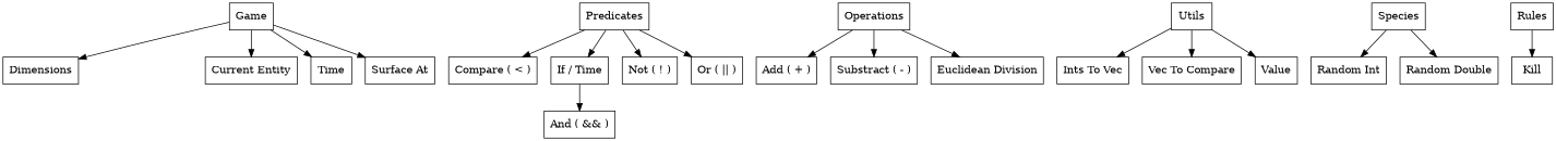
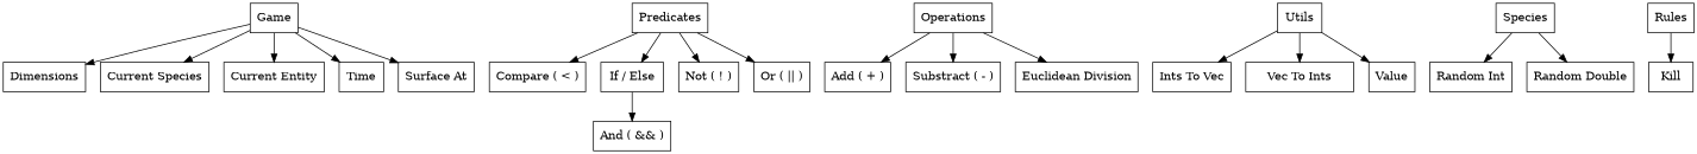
  digraph {
    rankdir=TB
    node [shape=rectangle]
    n1 [label=Game]
    n2 [label=Dimensions]
+   n3 [label="Current Species"]
    n4 [label="Current Entity"]
    n5 [label=Time]
    n6 [label="Surface At"]
    n7 [label=Predicates]
    n8 [label="Compare ( < )"]
-   n9 [label="If / Time"]
+   n9 [label="If / Else"]
    n10 [label="Not ( ! )"]
    n11 [label="Or ( || )"]
    n12 [label="And ( && )"]
    n13 [label=Operations]
    n14 [label="Add ( + )"]
    n15 [label="Substract ( - )"]
    n16 [label="Euclidean Division"]
    n17 [label=Utils]
    n18 [label="Ints To Vec"]
-   n19 [label="Vec To Compare"]
+   n19 [label="Vec To Ints"]
    n20 [label=Value]
    n21 [label=Species]
    n22 [label="Random Int"]
    n23 [label="Random Double"]
    n24 [label=Rules]
    n25 [label=Kill]
    n1 -> n2
+   n1 -> n3
    n1 -> n4
    n1 -> n5
    n1 -> n6
    n7 -> n8
    n7 -> n9
    n7 -> n10
    n7 -> n11
    n9 -> n12
    n13 -> n14
    n13 -> n15
    n13 -> n16
    n17 -> n18
    n17 -> n19
    n17 -> n20
    n21 -> n22
    n21 -> n23
    n24 -> n25
  }
